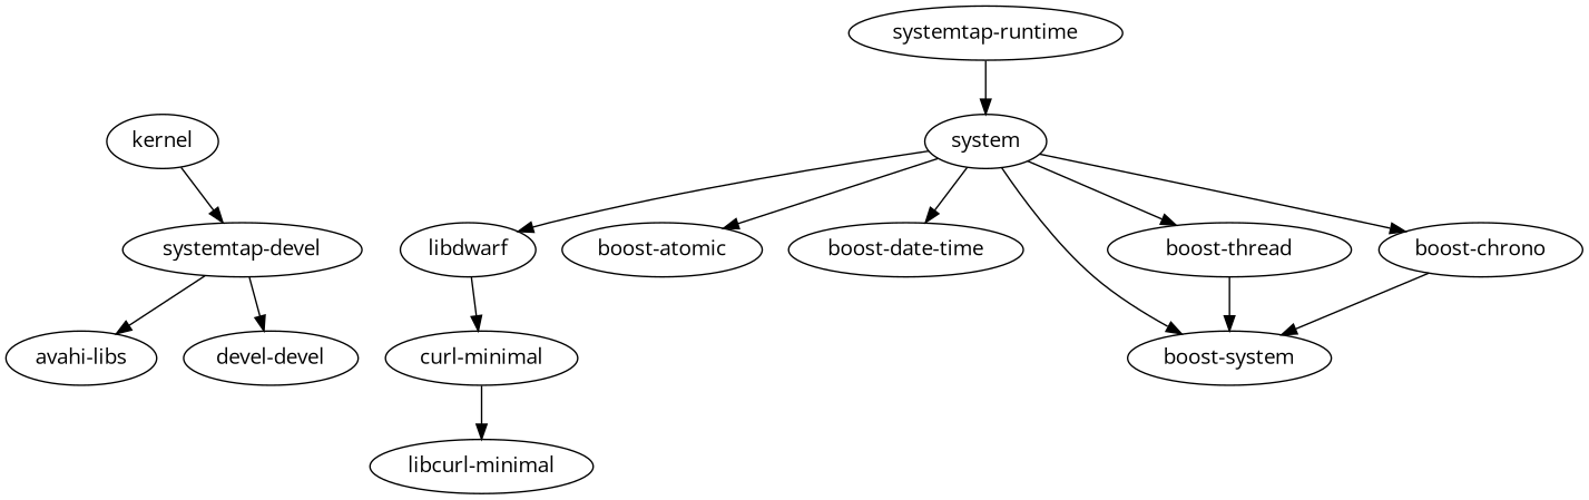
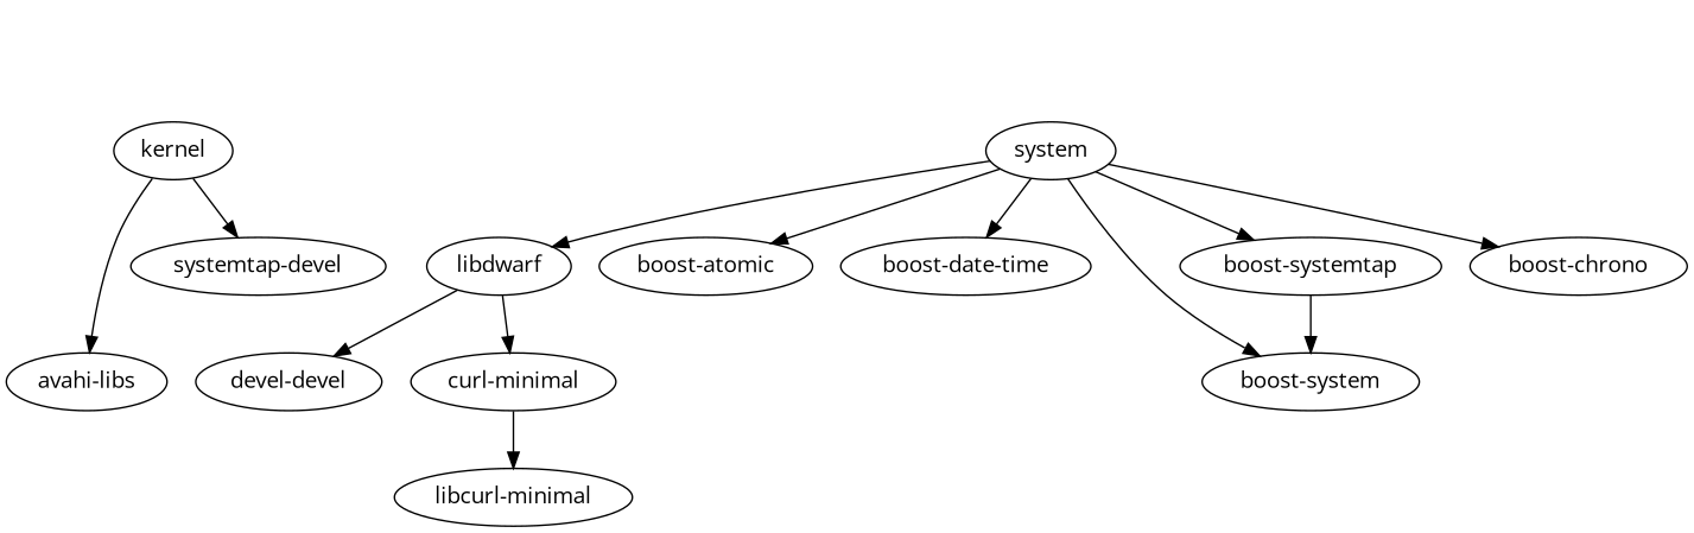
  strict digraph {
    fontname="Open Sans"
    node [fontname="Open Sans"]
    edge [fontname="Open Sans"]
    "boost-chrono"
    "boost-system"
-   "boost-thread"
+   "boost-thread" [label="boost-systemtap"]
    "curl-minimal"
    "libcurl-minimal"
    n6 [label=system]
    "boost-atomic"
    "boost-date-time"
    libdwarf
-   "systemtap-runtime"
    "systemtap-devel"
    "avahi-libs"
    n13 [label="devel-devel"]
    n14 [label=kernel]
-   "boost-chrono" -> "boost-system"
    "boost-thread" -> "boost-system"
    "curl-minimal" -> "libcurl-minimal"
    n6 -> "boost-chrono"
    n6 -> "boost-system"
    n6 -> "boost-thread"
    n6 -> "boost-atomic"
    n6 -> "boost-date-time"
    n6 -> libdwarf
    libdwarf -> "curl-minimal"
-   "systemtap-runtime" -> n6
-   "systemtap-devel" -> "avahi-libs"
-   "systemtap-devel" -> n13
+   n14 -> "avahi-libs"
+   libdwarf -> n13
    n14 -> "systemtap-devel"
  }
